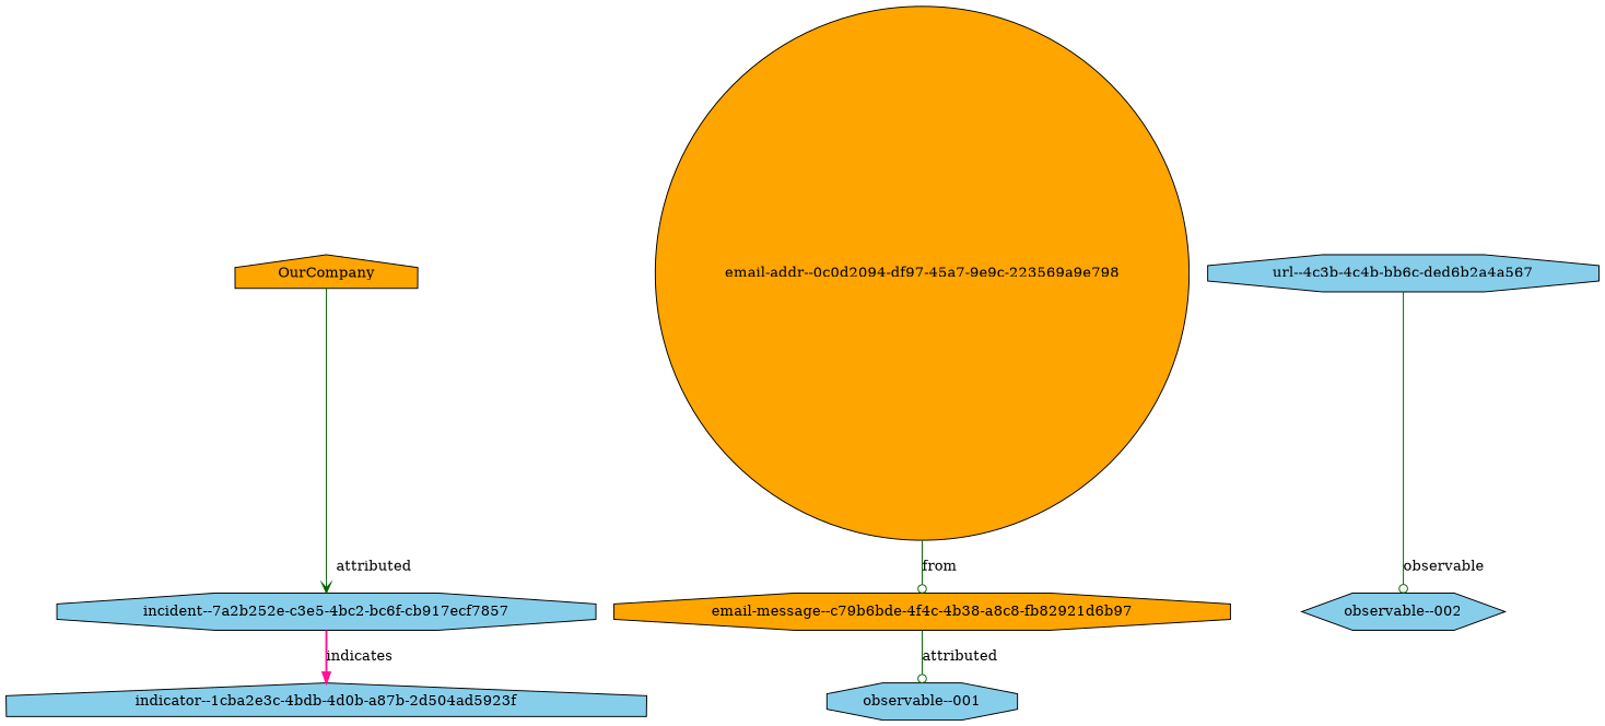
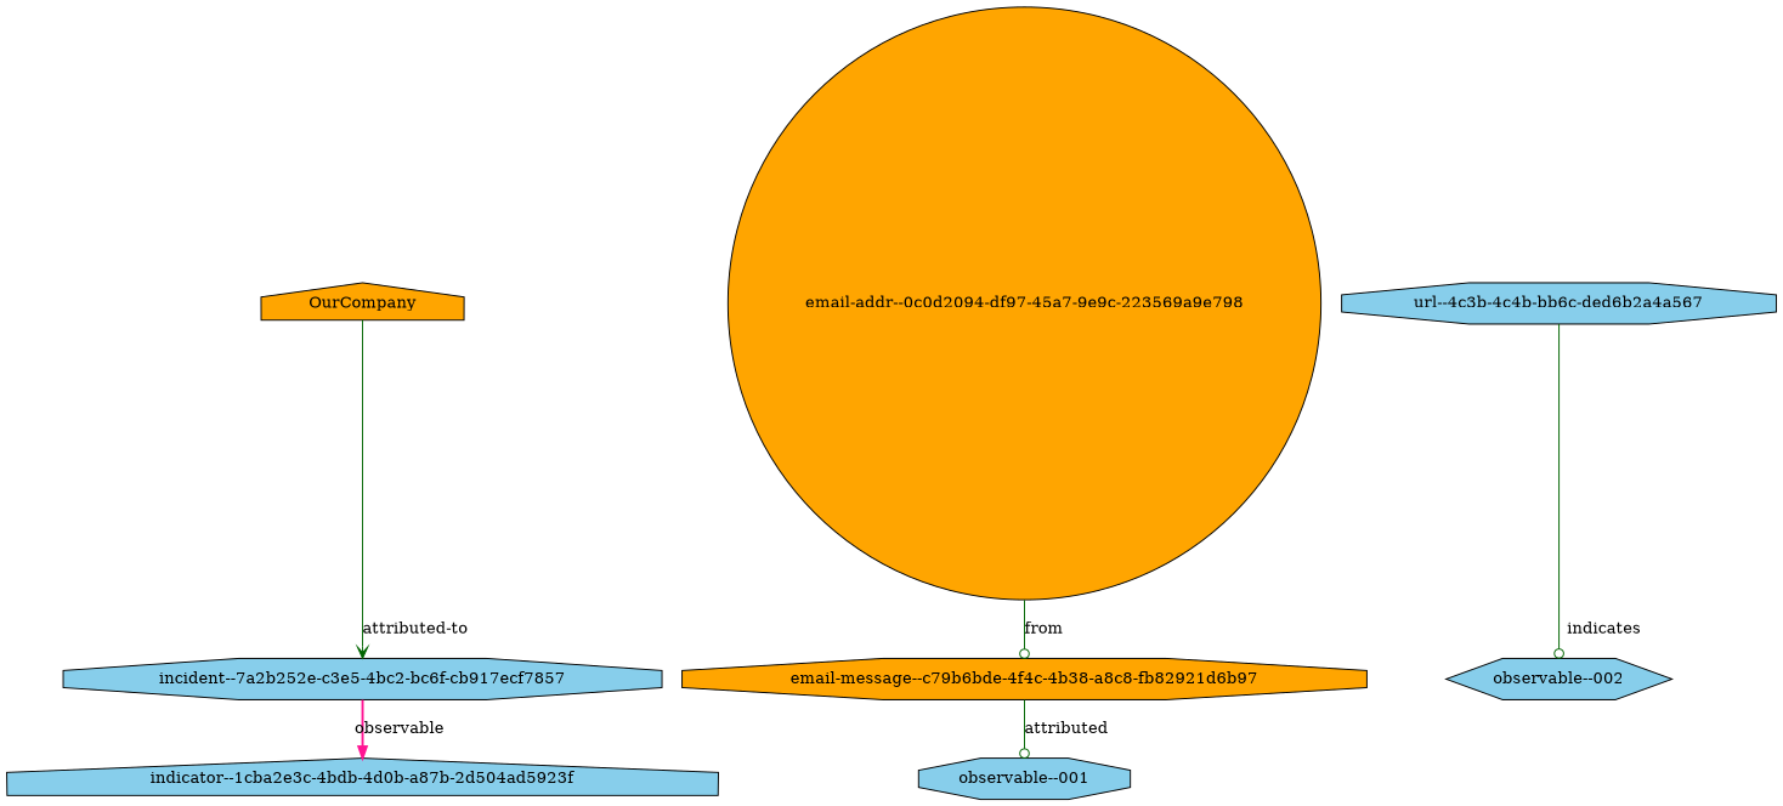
  digraph {
    node [fillcolor=skyblue shape=octagon style=filled]
    edge [arrowhead=odot color=darkgreen style=solid]
    OurCompany [fillcolor=orange shape=house]
    "incident--7a2b252e-c3e5-4bc2-bc6f-cb917ecf7857"
    "indicator--1cba2e3c-4bdb-4d0b-a87b-2d504ad5923f" [shape=house]
    "email-addr--0c0d2094-df97-45a7-9e9c-223569a9e798" [fillcolor=orange shape=circle]
    "email-message--c79b6bde-4f4c-4b38-a8c8-fb82921d6b97" [fillcolor=orange]
    "observable--001"
    "url--4c3b-4c4b-bb6c-ded6b2a4a567"
    "observable--002" [shape=hexagon]
-   OurCompany -> "incident--7a2b252e-c3e5-4bc2-bc6f-cb917ecf7857" [arrowhead=vee label=attributed]
-   "incident--7a2b252e-c3e5-4bc2-bc6f-cb917ecf7857" -> "indicator--1cba2e3c-4bdb-4d0b-a87b-2d504ad5923f" [arrowhead=normal color=deeppink label=indicates style=bold]
+   OurCompany -> "incident--7a2b252e-c3e5-4bc2-bc6f-cb917ecf7857" [arrowhead=vee label="attributed-to"]
+   "incident--7a2b252e-c3e5-4bc2-bc6f-cb917ecf7857" -> "indicator--1cba2e3c-4bdb-4d0b-a87b-2d504ad5923f" [arrowhead=normal color=deeppink label=observable style=bold]
    "email-addr--0c0d2094-df97-45a7-9e9c-223569a9e798" -> "email-message--c79b6bde-4f4c-4b38-a8c8-fb82921d6b97" [label=from]
    "email-message--c79b6bde-4f4c-4b38-a8c8-fb82921d6b97" -> "observable--001" [label=attributed]
-   "url--4c3b-4c4b-bb6c-ded6b2a4a567" -> "observable--002" [label=observable]
+   "url--4c3b-4c4b-bb6c-ded6b2a4a567" -> "observable--002" [label=indicates]
  }
